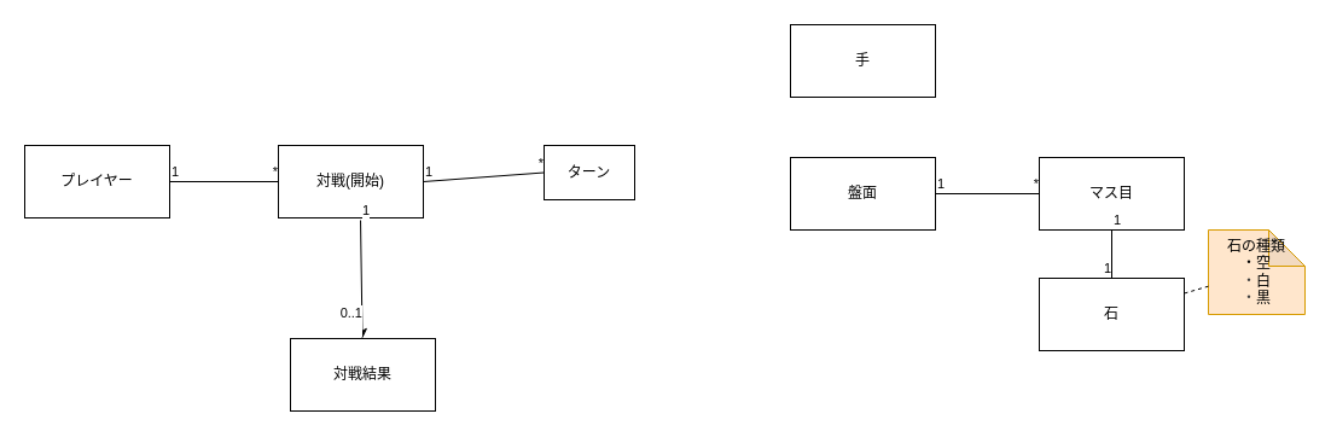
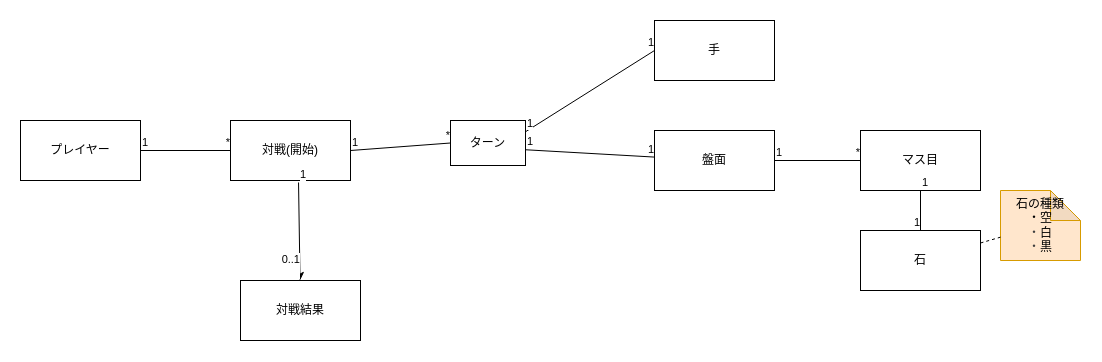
  <mxCell id="0" />
  <mxCell id="1" parent="0" />
  <mxCell id="2" value="対戦(開始&lt;span style=&quot;background-color: transparent;&quot;&gt;)&lt;/span&gt;" style="rounded=0;whiteSpace=wrap;html=1;" vertex="1" parent="1"><mxGeometry x="230" y="120" width="120" height="60" as="geometry" /></mxCell>
  <mxCell id="3" value="ターン" style="rounded=0;whiteSpace=wrap;html=1;" vertex="1" parent="1"><mxGeometry x="450" y="120" width="75" height="45" as="geometry" /></mxCell>
  <mxCell id="4" value="プレイヤー" style="rounded=0;whiteSpace=wrap;html=1;" vertex="1" parent="1"><mxGeometry x="20" y="120" width="120" height="60" as="geometry" /></mxCell>
  <mxCell id="5" value="石" style="rounded=0;whiteSpace=wrap;html=1;" vertex="1" parent="1"><mxGeometry x="860" y="230" width="120" height="60" as="geometry" /></mxCell>
  <mxCell id="6" value="対戦結果" style="rounded=0;whiteSpace=wrap;html=1;" vertex="1" parent="1"><mxGeometry y="280" width="120" height="60" as="geometry" x="240" /></mxCell>
  <mxCell id="7" value="&lt;div&gt;石の種類&lt;/div&gt;&lt;div&gt;・空&lt;/div&gt;&lt;span style=&quot;color: rgb(63, 63, 63);&quot;&gt;・&lt;/span&gt;白&lt;br&gt;&lt;div&gt;&lt;span style=&quot;color: rgb(63, 63, 63); background-color: transparent;&quot;&gt;・&lt;/span&gt;&lt;span style=&quot;background-color: transparent;&quot;&gt;黒&lt;/span&gt;&lt;/div&gt;" style="shape=note;whiteSpace=wrap;html=1;backgroundOutline=1;darkOpacity=0.05;fillColor=#ffe6cc;strokeColor=#d79b00;" vertex="1" parent="1"><mxGeometry x="1000" y="190" width="80" height="70" as="geometry" /></mxCell>
  <mxCell id="8" value="" style="endArrow=none;dashed=1;html=1;" edge="1" parent="1" source="5" target="7"><mxGeometry width="50" height="50" relative="1" as="geometry"><mxPoint x="540" y="210" as="sourcePoint" /><mxPoint x="590" y="160" as="targetPoint" /></mxGeometry></mxCell>
  <mxCell id="9" value="" style="endArrow=classic;html=1;exitX=0.567;exitY=1.033;exitDx=0;exitDy=0;exitPerimeter=0;" edge="1" parent="1" source="2" target="6"><mxGeometry relative="1" as="geometry"><mxPoint x="360" y="250" as="sourcePoint" /><mxPoint x="450" y="250" as="targetPoint" /></mxGeometry></mxCell>
  <mxCell id="10" value="1" style="edgeLabel;resizable=0;html=1;align=left;verticalAlign=bottom;" connectable="0" vertex="1" parent="9"><mxGeometry x="-1" relative="1" as="geometry" /></mxCell>
  <mxCell id="11" value="0..1&lt;div&gt;&lt;br&gt;&lt;/div&gt;" style="edgeLabel;resizable=0;html=1;align=right;verticalAlign=bottom;" connectable="0" vertex="1" parent="9"><mxGeometry x="1" relative="1" as="geometry" /></mxCell>
  <mxCell id="12" value="" style="endArrow=none;html=1;exitX=1;exitY=0.5;exitDx=0;exitDy=0;entryX=0;entryY=0.5;entryDx=0;entryDy=0;" edge="1" parent="1" source="2" target="3"><mxGeometry relative="1" as="geometry"><mxPoint x="420" y="140" as="sourcePoint" /><mxPoint x="422" y="238" as="targetPoint" /></mxGeometry></mxCell>
  <mxCell id="13" value="1" style="edgeLabel;resizable=0;html=1;align=left;verticalAlign=bottom;" connectable="0" vertex="1" parent="12"><mxGeometry x="-1" relative="1" as="geometry" /></mxCell>
  <mxCell id="14" value="*" style="edgeLabel;resizable=0;html=1;align=right;verticalAlign=bottom;" connectable="0" vertex="1" parent="12"><mxGeometry x="1" relative="1" as="geometry" /></mxCell>
  <mxCell id="15" value="盤面" style="rounded=0;whiteSpace=wrap;html=1;" vertex="1" parent="1"><mxGeometry x="654" y="130" width="120" height="60" as="geometry" /></mxCell>
  <mxCell id="16" value="" style="endArrow=none;html=1;exitX=1;exitY=0.5;exitDx=0;exitDy=0;" edge="1" parent="1" source="4" target="2"><mxGeometry relative="1" as="geometry"><mxPoint x="360" y="160" as="sourcePoint" /><mxPoint x="460" y="160" as="targetPoint" /></mxGeometry></mxCell>
  <mxCell id="17" value="1" style="edgeLabel;resizable=0;html=1;align=left;verticalAlign=bottom;" connectable="0" vertex="1" parent="16"><mxGeometry x="-1" relative="1" as="geometry" /></mxCell>
  <mxCell id="18" value="*" style="edgeLabel;resizable=0;html=1;align=right;verticalAlign=bottom;" connectable="0" vertex="1" parent="16"><mxGeometry x="1" relative="1" as="geometry" /></mxCell>
+ <mxCell id="19" value="" style="endArrow=none;html=1;exitX=1;exitY=0.65;exitDx=0;exitDy=0;exitPerimeter=0;" edge="1" parent="1" source="3" target="15"><mxGeometry relative="1" as="geometry"><mxPoint x="600" y="149.5" as="sourcePoint" /><mxPoint x="690" y="149.5" as="targetPoint" /></mxGeometry></mxCell>
+ <mxCell id="20" value="1" style="edgeLabel;resizable=0;html=1;align=left;verticalAlign=bottom;" connectable="0" vertex="1" parent="19"><mxGeometry x="-1" relative="1" as="geometry" /></mxCell>
+ <mxCell id="21" value="1" style="edgeLabel;resizable=0;html=1;align=right;verticalAlign=bottom;" connectable="0" vertex="1" parent="19"><mxGeometry x="1" relative="1" as="geometry" /></mxCell>
  <mxCell id="22" value="マス目" style="rounded=0;whiteSpace=wrap;html=1;" vertex="1" parent="1"><mxGeometry x="860" y="130" width="120" height="60" as="geometry" /></mxCell>
  <mxCell id="23" value="" style="endArrow=none;html=1;exitX=1;exitY=0.5;exitDx=0;exitDy=0;" edge="1" parent="1" source="15" target="22"><mxGeometry relative="1" as="geometry"><mxPoint x="820" y="80" as="sourcePoint" /><mxPoint x="920" y="80" as="targetPoint" /></mxGeometry></mxCell>
  <mxCell id="24" value="1" style="edgeLabel;resizable=0;html=1;align=left;verticalAlign=bottom;" connectable="0" vertex="1" parent="23"><mxGeometry x="-1" relative="1" as="geometry" /></mxCell>
  <mxCell id="25" value="*" style="edgeLabel;resizable=0;html=1;align=right;verticalAlign=bottom;" connectable="0" vertex="1" parent="23"><mxGeometry x="1" relative="1" as="geometry" /></mxCell>
  <mxCell id="26" value="" style="endArrow=none;html=1;exitX=0.5;exitY=1;exitDx=0;exitDy=0;entryX=0.5;entryY=0;entryDx=0;entryDy=0;" edge="1" parent="1" source="22" target="5"><mxGeometry relative="1" as="geometry"><mxPoint x="920" y="210" as="sourcePoint" /><mxPoint x="1004" y="210" as="targetPoint" /></mxGeometry></mxCell>
  <mxCell id="27" value="1" style="edgeLabel;resizable=0;html=1;align=left;verticalAlign=bottom;" connectable="0" vertex="1" parent="26"><mxGeometry x="-1" relative="1" as="geometry" /></mxCell>
  <mxCell id="28" value="1" style="edgeLabel;resizable=0;html=1;align=right;verticalAlign=bottom;" connectable="0" vertex="1" parent="26"><mxGeometry x="1" relative="1" as="geometry" /></mxCell>
  <mxCell id="29" value="手" style="rounded=0;whiteSpace=wrap;html=1;" vertex="1" parent="1"><mxGeometry x="654" y="20" width="120" height="60" as="geometry" /></mxCell>
+ <mxCell id="30" value="" style="endArrow=none;html=1;entryX=0;entryY=0.5;entryDx=0;entryDy=0;exitX=1;exitY=0.25;exitDx=0;exitDy=0;" edge="1" parent="1" source="3" target="29"><mxGeometry relative="1" as="geometry"><mxPoint x="580" y="160" as="sourcePoint" /><mxPoint x="664" y="160" as="targetPoint" /></mxGeometry></mxCell>
+ <mxCell id="31" value="1" style="edgeLabel;resizable=0;html=1;align=left;verticalAlign=bottom;" connectable="0" vertex="1" parent="30"><mxGeometry x="-1" relative="1" as="geometry" /></mxCell>
+ <mxCell id="32" value="1" style="edgeLabel;resizable=0;html=1;align=right;verticalAlign=bottom;" connectable="0" vertex="1" parent="30"><mxGeometry x="1" relative="1" as="geometry" /></mxCell>
